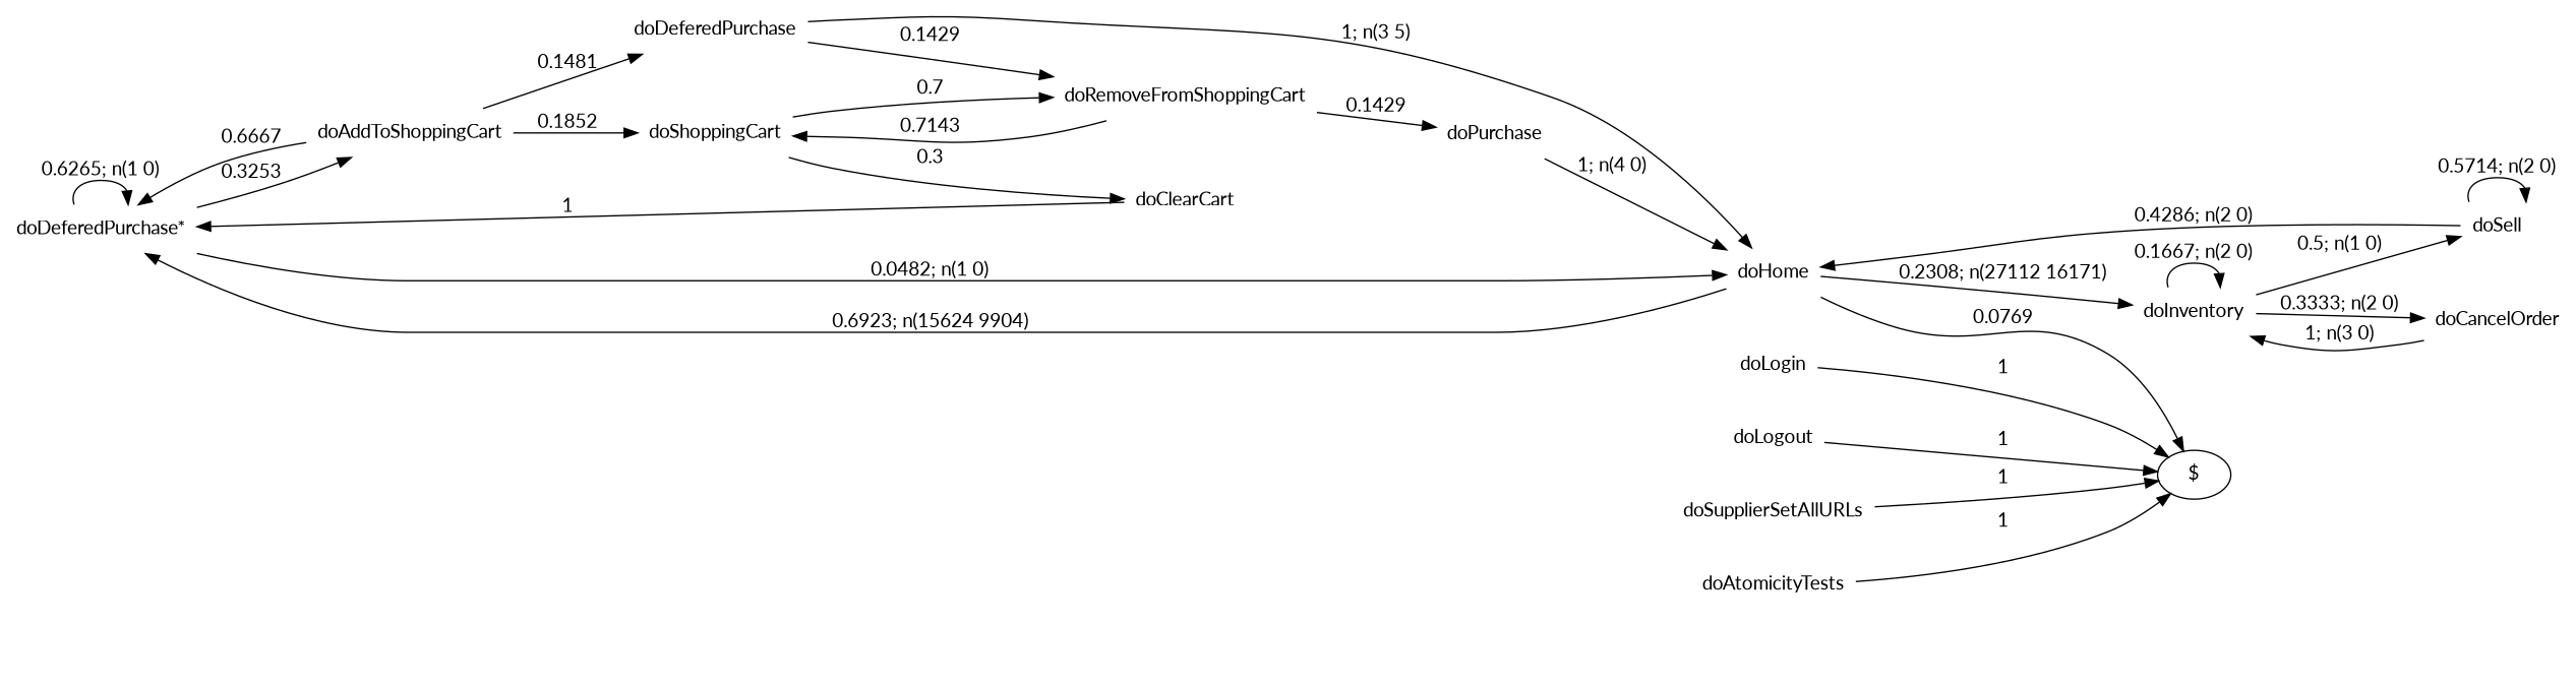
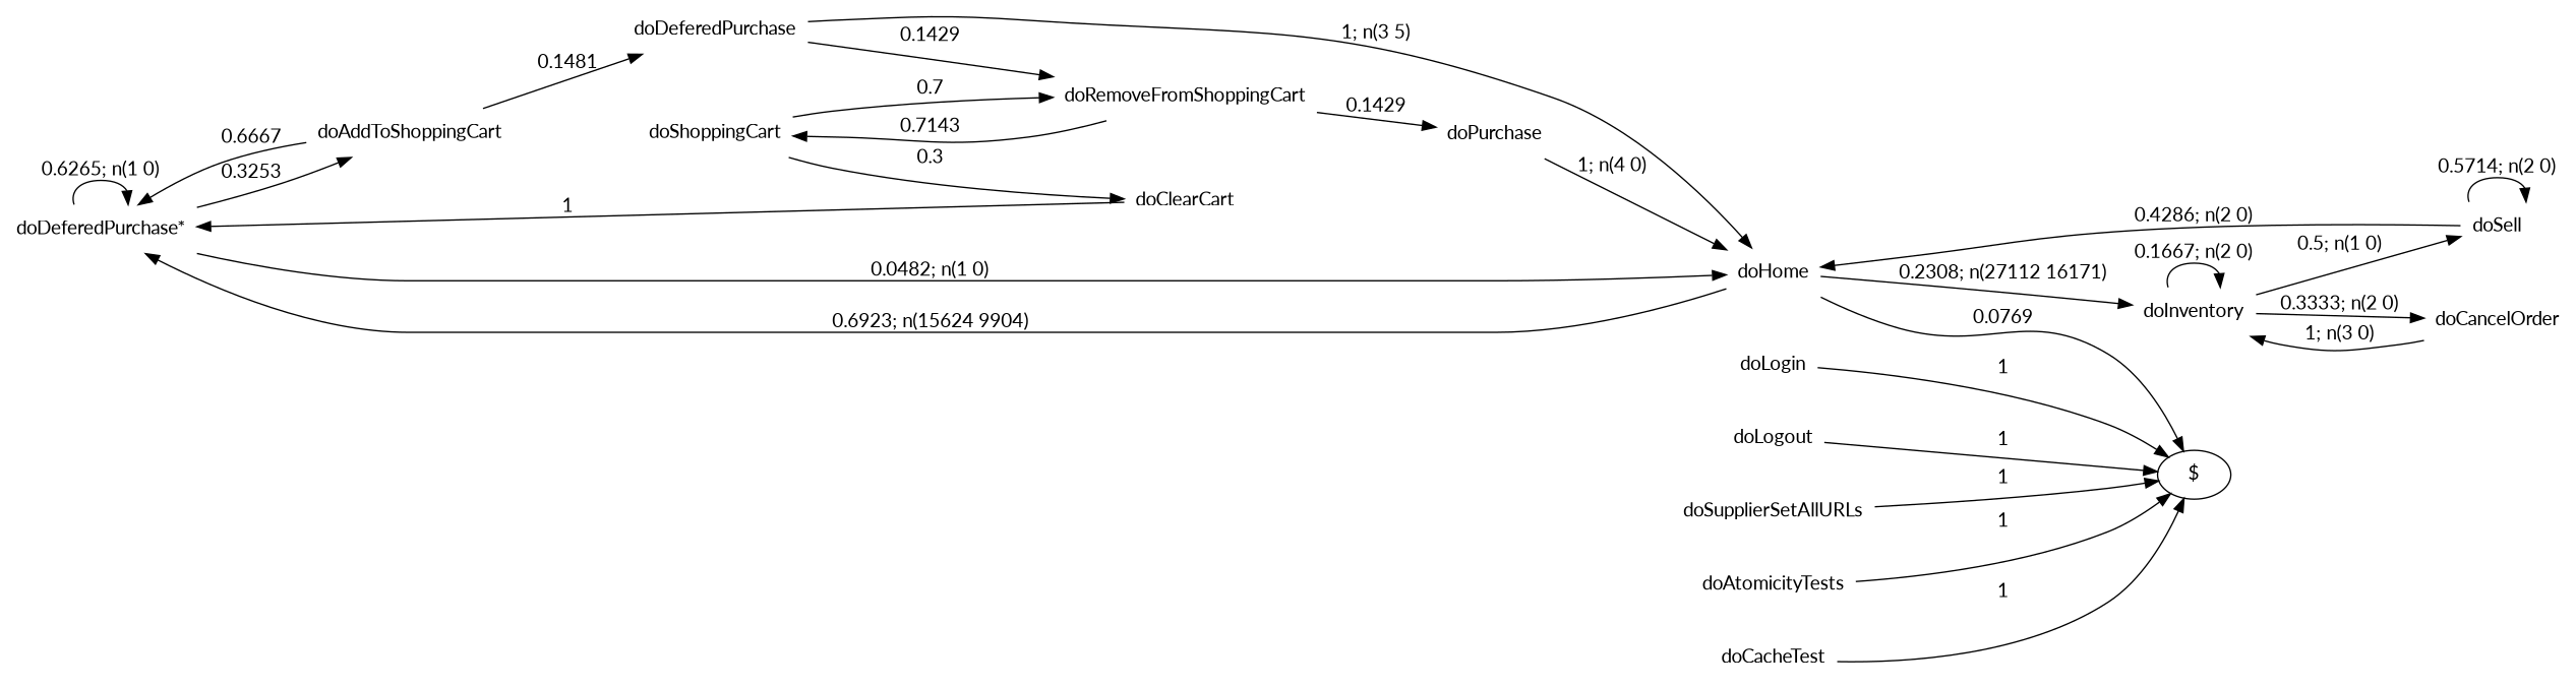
  digraph {
    fontname=Lato
    rankdir=LR
    node [fontname=Lato shape=none]
    edge [fontname=Lato style=solid]
    n1 [label="doDeferedPurchase*"]
    n2 [label=doAddToShoppingCart]
    n3 [label=doHome]
    n4 [label=doDeferedPurchase]
    n5 [label=doShoppingCart]
    "$" [shape=""]
    n7 [label=doInventory]
    n8 [label=doSupplierSetAllURLs]
    n9 [label=doAtomicityTests]
+   n10 [label=doCacheTest]
    n11 [label=doLogin]
    n12 [label=doRemoveFromShoppingCart]
    n13 [label=doClearCart]
    n14 [label=doSell]
    n15 [label=doCancelOrder]
    n16 [label=doPurchase]
    n17 [label=doLogout]
    n1 -> n1 [label="0.6265; n(1 0)"]
    n1 -> n2 [label=0.3253]
    n1 -> n3 [label="0.0482; n(1 0)"]
    n2 -> n1 [label=0.6667]
    n2 -> n4 [label=0.1481]
-   n2 -> n5 [label=0.1852]
    n3 -> n1 [label="0.6923; n(15624 9904)"]
    n3 -> "$" [label=0.0769]
    n3 -> n7 [label="0.2308; n(27112 16171)"]
    n4 -> n3 [label="1; n(3 5)"]
    n4 -> n12 [label=0.1429]
    n5 -> n12 [label=0.7]
    n5 -> n13 [label=0.3]
    n7 -> n7 [label="0.1667; n(2 0)"]
    n7 -> n14 [label="0.5; n(1 0)"]
    n7 -> n15 [label="0.3333; n(2 0)"]
    n8 -> "$" [label=1]
    n9 -> "$" [label=1]
+   n10 -> "$" [label=1]
    n11 -> "$" [label=1]
    n12 -> n5 [label=0.7143]
    n12 -> n16 [label=0.1429]
    n13 -> n1 [label=1]
    n14 -> n3 [label="0.4286; n(2 0)"]
    n14 -> n14 [label="0.5714; n(2 0)"]
    n15 -> n7 [label="1; n(3 0)"]
    n16 -> n3 [label="1; n(4 0)"]
    n17 -> "$" [label=1]
  }
